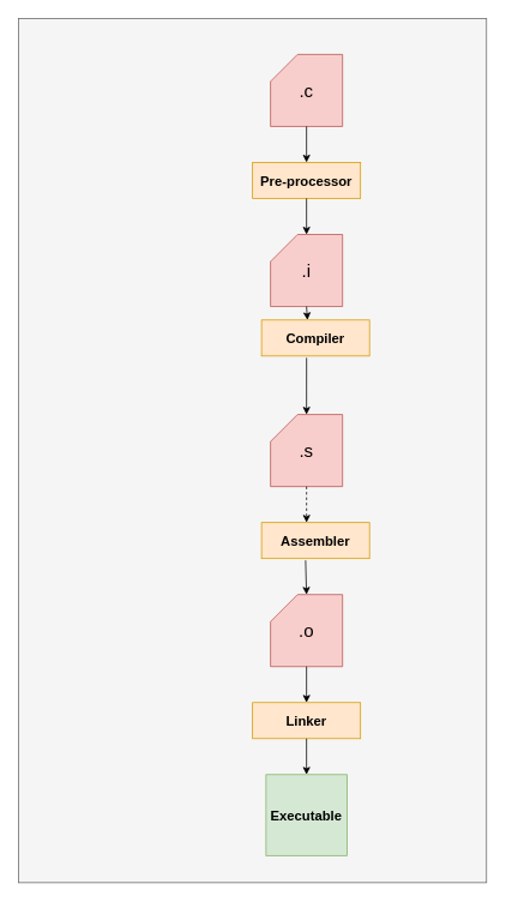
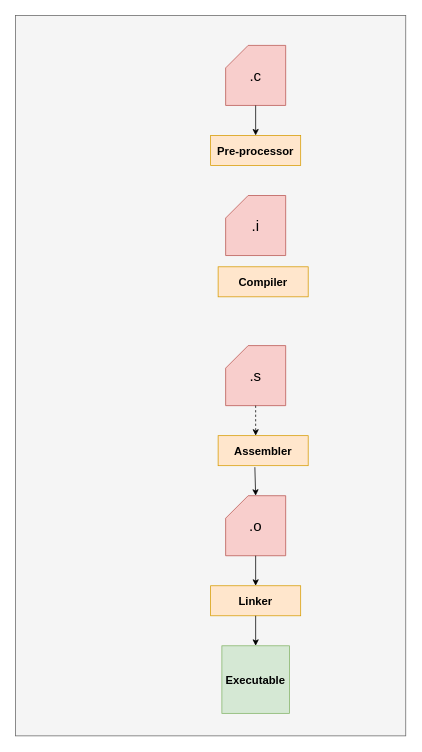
  <mxCell id="0" />
  <mxCell id="1" parent="0" />
  <mxCell id="2" value="" style="rounded=0;whiteSpace=wrap;html=1;fillColor=#f5f5f5;fontColor=#333333;strokeColor=#666666;" vertex="1" parent="1"><mxGeometry x="20" y="20" width="520" height="960" as="geometry" /></mxCell>
  <mxCell id="3" value="&lt;font style=&quot;font-size: 20px;&quot;&gt;.c&lt;/font&gt;" style="shape=card;whiteSpace=wrap;html=1;fillColor=#f8cecc;strokeColor=#b85450;" vertex="1" parent="1"><mxGeometry x="300" y="60" width="80" height="80" as="geometry" /></mxCell>
  <mxCell id="4" value="&lt;font style=&quot;font-size: 15px;&quot;&gt;Pre-processor&lt;/font&gt;" style="rounded=0;whiteSpace=wrap;html=1;fillColor=#ffe6cc;strokeColor=#d79b00;fontStyle=1" vertex="1" parent="1"><mxGeometry x="280" y="180" width="120" height="40" as="geometry" /></mxCell>
  <mxCell id="5" value="&lt;font style=&quot;font-size: 20px;&quot;&gt;.i&lt;/font&gt;" style="shape=card;whiteSpace=wrap;html=1;fillColor=#f8cecc;strokeColor=#b85450;" vertex="1" parent="1"><mxGeometry x="300" y="260" width="80" height="80" as="geometry" /></mxCell>
  <mxCell id="6" value="&lt;font style=&quot;font-size: 15px;&quot;&gt;Compiler&lt;/font&gt;" style="rounded=0;whiteSpace=wrap;html=1;fillColor=#ffe6cc;strokeColor=#d79b00;fontStyle=1" vertex="1" parent="1"><mxGeometry x="290" y="355" width="120" height="40" as="geometry" /></mxCell>
  <mxCell id="7" value="&lt;font style=&quot;font-size: 20px;&quot;&gt;.s&lt;/font&gt;" style="shape=card;whiteSpace=wrap;html=1;fillColor=#f8cecc;strokeColor=#b85450;" vertex="1" parent="1"><mxGeometry x="300" y="460" width="80" height="80" as="geometry" /></mxCell>
  <mxCell id="8" value="&lt;font style=&quot;font-size: 15px;&quot;&gt;Linker&lt;/font&gt;" style="rounded=0;whiteSpace=wrap;html=1;fillColor=#ffe6cc;strokeColor=#d79b00;fontStyle=1" vertex="1" parent="1"><mxGeometry x="280" y="780" width="120" height="40" as="geometry" /></mxCell>
  <mxCell id="9" value="" style="endArrow=classic;html=1;rounded=0;exitX=0.5;exitY=1;exitDx=0;exitDy=0;exitPerimeter=0;entryX=0.5;entryY=0;entryDx=0;entryDy=0;" edge="1" parent="1" source="3" target="4"><mxGeometry width="50" height="50" relative="1" as="geometry"><mxPoint x="390" y="210" as="sourcePoint" /><mxPoint x="440" y="160" as="targetPoint" /></mxGeometry></mxCell>
- <mxCell id="10" value="" style="endArrow=classic;html=1;rounded=0;exitX=0.5;exitY=1;exitDx=0;exitDy=0;entryX=0.5;entryY=0;entryDx=0;entryDy=0;entryPerimeter=0;" edge="1" parent="1" source="4" target="5"><mxGeometry width="50" height="50" relative="1" as="geometry"><mxPoint x="390" y="210" as="sourcePoint" /><mxPoint x="440" y="160" as="targetPoint" /></mxGeometry></mxCell>
- <mxCell id="11" value="" style="endArrow=classic;html=1;rounded=0;exitX=0.5;exitY=1;exitDx=0;exitDy=0;exitPerimeter=0;entryX=0.425;entryY=0;entryDx=0;entryDy=0;entryPerimeter=0;" edge="1" parent="1" source="5" target="6"><mxGeometry width="50" height="50" relative="1" as="geometry"><mxPoint x="390" y="210" as="sourcePoint" /><mxPoint x="440" y="160" as="targetPoint" /></mxGeometry></mxCell>
- <mxCell id="12" value="" style="endArrow=classic;html=1;rounded=0;exitX=0.417;exitY=1.05;exitDx=0;exitDy=0;exitPerimeter=0;entryX=0.5;entryY=0;entryDx=0;entryDy=0;entryPerimeter=0;" edge="1" parent="1" source="6" target="7"><mxGeometry width="50" height="50" relative="1" as="geometry"><mxPoint x="390" y="400" as="sourcePoint" /><mxPoint x="440" y="350" as="targetPoint" /></mxGeometry></mxCell>
  <mxCell id="13" value="&lt;font style=&quot;font-size: 15px;&quot;&gt;Assembler&lt;/font&gt;" style="rounded=0;whiteSpace=wrap;html=1;fillColor=#ffe6cc;strokeColor=#d79b00;fontStyle=1" vertex="1" parent="1"><mxGeometry x="290" y="580" width="120" height="40" as="geometry" /></mxCell>
  <mxCell id="14" value="" style="endArrow=classic;html=1;rounded=0;exitX=0.5;exitY=1;exitDx=0;exitDy=0;exitPerimeter=0;entryX=0.417;entryY=0;entryDx=0;entryDy=0;entryPerimeter=0;dashed=1;" edge="1" parent="1" source="7" target="13"><mxGeometry width="50" height="50" relative="1" as="geometry"><mxPoint x="390" y="400" as="sourcePoint" /><mxPoint x="440" y="350" as="targetPoint" /></mxGeometry></mxCell>
  <mxCell id="15" value="&lt;font style=&quot;font-size: 20px;&quot;&gt;.o&lt;/font&gt;" style="shape=card;whiteSpace=wrap;html=1;fillColor=#f8cecc;strokeColor=#b85450;" vertex="1" parent="1"><mxGeometry x="300" y="660" width="80" height="80" as="geometry" /></mxCell>
  <mxCell id="16" value="" style="endArrow=classic;html=1;rounded=0;exitX=0.408;exitY=1.05;exitDx=0;exitDy=0;exitPerimeter=0;entryX=0.5;entryY=0;entryDx=0;entryDy=0;entryPerimeter=0;" edge="1" parent="1" source="13" target="15"><mxGeometry width="50" height="50" relative="1" as="geometry"><mxPoint x="390" y="580" as="sourcePoint" /><mxPoint x="440" y="530" as="targetPoint" /></mxGeometry></mxCell>
  <mxCell id="17" value="" style="endArrow=classic;html=1;rounded=0;exitX=0.5;exitY=1;exitDx=0;exitDy=0;exitPerimeter=0;entryX=0.5;entryY=0;entryDx=0;entryDy=0;" edge="1" parent="1" source="15" target="8"><mxGeometry width="50" height="50" relative="1" as="geometry"><mxPoint x="390" y="780" as="sourcePoint" /><mxPoint x="440" y="730" as="targetPoint" /></mxGeometry></mxCell>
  <mxCell id="18" value="&lt;font style=&quot;font-size: 15px;&quot;&gt;&lt;b&gt;Executable&lt;/b&gt;&lt;/font&gt;" style="whiteSpace=wrap;html=1;aspect=fixed;fillColor=#d5e8d4;strokeColor=#82b366;" vertex="1" parent="1"><mxGeometry x="295" y="860" width="90" height="90" as="geometry" /></mxCell>
  <mxCell id="19" value="" style="endArrow=classic;html=1;rounded=0;exitX=0.5;exitY=1;exitDx=0;exitDy=0;entryX=0.5;entryY=0;entryDx=0;entryDy=0;" edge="1" parent="1" source="8" target="18"><mxGeometry width="50" height="50" relative="1" as="geometry"><mxPoint x="390" y="780" as="sourcePoint" /><mxPoint x="440" y="730" as="targetPoint" /></mxGeometry></mxCell>
